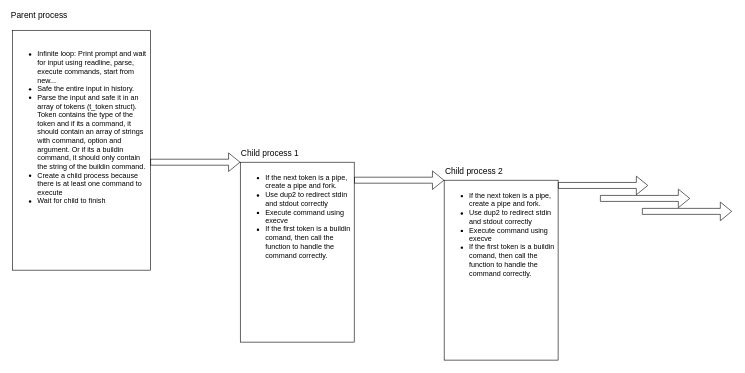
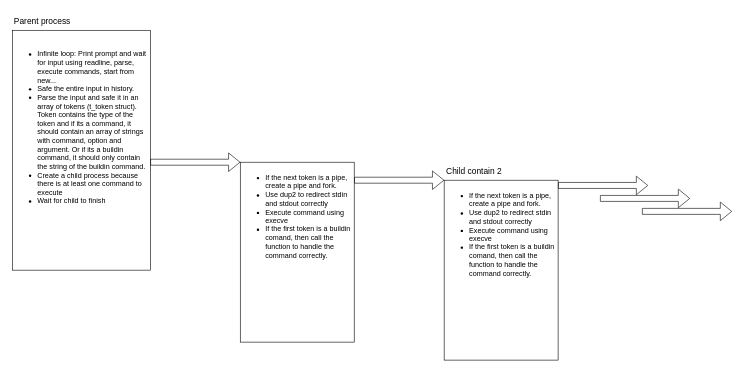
  <mxCell id="0" />
  <mxCell id="1" parent="0" />
  <mxCell id="2" value="&lt;div&gt;&lt;br&gt;&lt;/div&gt;&lt;ul&gt;&lt;li&gt;Infinite loop: Print prompt and wait for input using readline, parse, execute commands, start from new...&lt;/li&gt;&lt;li&gt;Safe the entire input in history.&lt;/li&gt;&lt;li&gt;Parse the input and safe it in an array of tokens (t_token struct). Token contains the type of the token and if its a command, it should contain an array of strings with command, option and argument. Or if its a buildin command, it should only contain the string of the buildin command.&lt;/li&gt;&lt;li&gt;Create a child process because there is at least one command to execute&lt;/li&gt;&lt;li&gt;Wait for child to finish&lt;/li&gt;&lt;/ul&gt;" style="rounded=0;whiteSpace=wrap;html=1;align=left;horizontal=1;verticalAlign=top;" parent="1" vertex="1"><mxGeometry x="20" y="50" width="230" height="400" as="geometry" /></mxCell>
  <mxCell id="3" value="&lt;ul&gt;&lt;li&gt;If the next token is a pipe, create a pipe and fork.&lt;/li&gt;&lt;li&gt;Use dup2 to redirect stdin and stdout correctly&lt;/li&gt;&lt;li&gt;Execute command using execve&lt;/li&gt;&lt;li&gt;If the first token is a buildin comand, then call the function to handle the command correctly.&lt;/li&gt;&lt;/ul&gt;" style="rounded=0;whiteSpace=wrap;html=1;align=left;verticalAlign=top;labelPosition=center;verticalLabelPosition=middle;" parent="1" vertex="1"><mxGeometry x="400" y="270" width="190" height="300" as="geometry" /></mxCell>
  <mxCell id="4" value="" style="shape=flexArrow;endArrow=classic;html=1;fontSize=1;entryX=0;entryY=0;entryDx=0;entryDy=0;" parent="1" target="3" edge="1"><mxGeometry width="50" height="50" relative="1" as="geometry"><mxPoint x="250" y="270" as="sourcePoint" /><mxPoint x="300" y="225" as="targetPoint" /></mxGeometry></mxCell>
  <mxCell id="5" value="Text" style="text;html=1;strokeColor=none;fillColor=none;align=center;verticalAlign=middle;whiteSpace=wrap;rounded=0;fontSize=1;" parent="1" vertex="1"><mxGeometry x="460" y="310" width="60" height="30" as="geometry" /></mxCell>
  <mxCell id="6" value="Text" style="text;html=1;strokeColor=none;fillColor=none;align=center;verticalAlign=middle;whiteSpace=wrap;rounded=0;fontSize=1;" parent="1" vertex="1"><mxGeometry x="460" y="310" width="60" height="30" as="geometry" /></mxCell>
- <mxCell id="7" value="&lt;font style=&quot;font-size: 14px;&quot;&gt;Child process 1&lt;/font&gt;" style="text;html=1;strokeColor=none;fillColor=none;align=right;verticalAlign=middle;whiteSpace=wrap;rounded=0;fontSize=12;" parent="1" vertex="1"><mxGeometry x="400" y="240" width="100" height="30" as="geometry" /></mxCell>
- <mxCell id="8" value="&lt;font style=&quot;font-size: 14px;&quot;&gt;Parent process&lt;/font&gt;" style="text;html=1;strokeColor=none;fillColor=none;align=center;verticalAlign=middle;whiteSpace=wrap;rounded=0;fontSize=12;" parent="1" vertex="1"><mxGeometry x="15" y="10" width="100" height="30" as="geometry" /></mxCell>
+ <mxCell id="8" value="&lt;font style=&quot;font-size: 14px;&quot;&gt;Parent process&lt;/font&gt;" style="text;html=1;strokeColor=none;fillColor=none;align=center;verticalAlign=middle;whiteSpace=wrap;rounded=0;fontSize=12;" parent="1" vertex="1"><mxGeometry x="20" y="20" width="100" height="30" as="geometry" /></mxCell>
  <mxCell id="9" value="" style="shape=flexArrow;endArrow=classic;html=1;fontSize=1;entryX=0;entryY=0;entryDx=0;entryDy=0;" parent="1" edge="1"><mxGeometry width="50" height="50" relative="1" as="geometry"><mxPoint x="590" y="300" as="sourcePoint" /><mxPoint x="740" y="300" as="targetPoint" /></mxGeometry></mxCell>
  <mxCell id="10" value="&lt;ul&gt;&lt;li&gt;If the next token is a pipe, create a pipe and fork.&lt;/li&gt;&lt;li&gt;Use dup2 to redirect stdin and stdout correctly&lt;/li&gt;&lt;li&gt;Execute command using execve&lt;/li&gt;&lt;li&gt;If the first token is a buildin comand, then call the function to handle the command correctly.&lt;/li&gt;&lt;/ul&gt;" style="rounded=0;whiteSpace=wrap;html=1;align=left;verticalAlign=top;labelPosition=center;verticalLabelPosition=middle;" parent="1" vertex="1"><mxGeometry x="740" y="300" width="190" height="300" as="geometry" /></mxCell>
  <mxCell id="11" value="" style="shape=flexArrow;endArrow=classic;html=1;fontSize=1;entryX=0;entryY=0;entryDx=0;entryDy=0;" parent="1" edge="1"><mxGeometry width="50" height="50" relative="1" as="geometry"><mxPoint x="930" y="308.75" as="sourcePoint" /><mxPoint x="1080" y="308.75" as="targetPoint" /></mxGeometry></mxCell>
  <mxCell id="12" value="" style="shape=flexArrow;endArrow=classic;html=1;fontSize=1;entryX=0;entryY=0;entryDx=0;entryDy=0;" parent="1" edge="1"><mxGeometry width="50" height="50" relative="1" as="geometry"><mxPoint x="1000" y="330.38" as="sourcePoint" /><mxPoint x="1150" y="330.38" as="targetPoint" /></mxGeometry></mxCell>
  <mxCell id="13" value="" style="shape=flexArrow;endArrow=classic;html=1;fontSize=1;entryX=0;entryY=0;entryDx=0;entryDy=0;" parent="1" edge="1"><mxGeometry width="50" height="50" relative="1" as="geometry"><mxPoint x="1070" y="352" as="sourcePoint" /><mxPoint x="1220" y="352" as="targetPoint" /></mxGeometry></mxCell>
- <mxCell id="14" value="Child process 2" style="text;html=1;strokeColor=none;fillColor=none;align=center;verticalAlign=middle;whiteSpace=wrap;rounded=0;fontSize=14;" parent="1" vertex="1"><mxGeometry x="740" y="270" width="100" height="30" as="geometry" /></mxCell>
+ <mxCell id="14" value="Child contain 2" style="text;html=1;strokeColor=none;fillColor=none;align=center;verticalAlign=middle;whiteSpace=wrap;rounded=0;fontSize=14;" parent="1" vertex="1"><mxGeometry x="740" y="270" width="100" height="30" as="geometry" /></mxCell>
